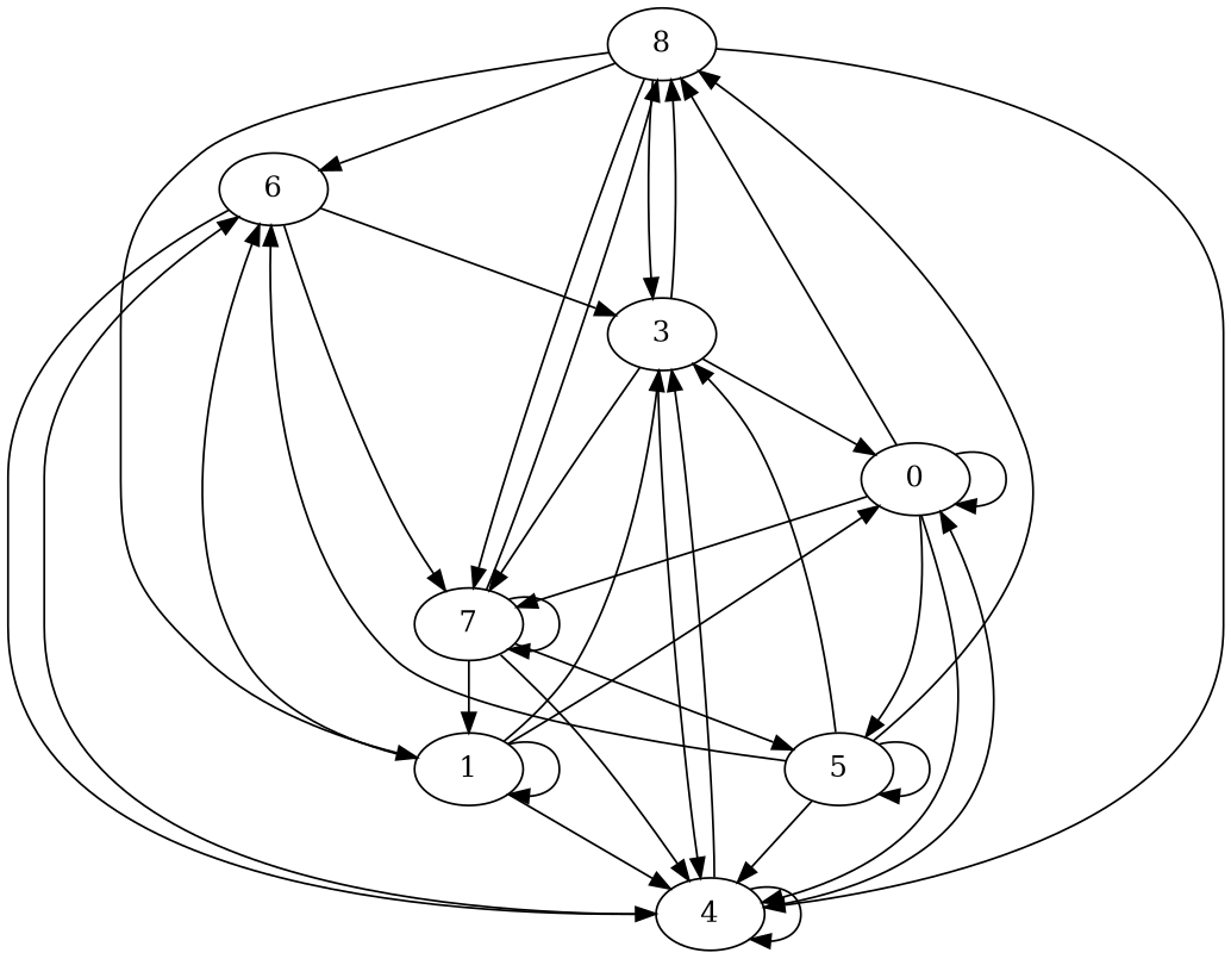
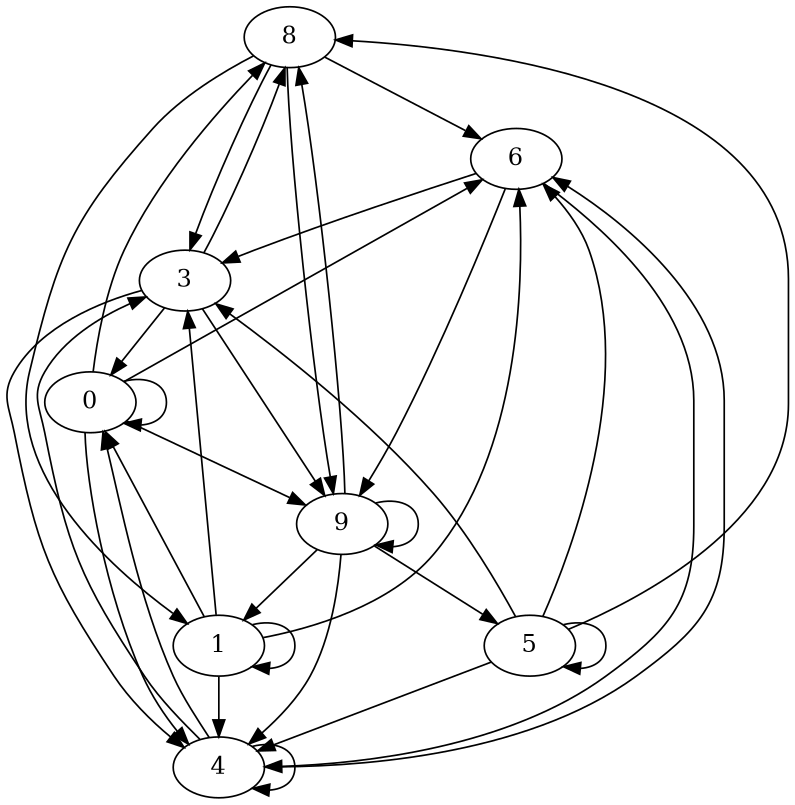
  digraph {
    fontname="DejaVu Serif"
    node [fontname="DejaVu Serif"]
    edge [fontname="DejaVu Serif"]
    8
    6
    3
    4
-   7
+   7 [label=9]
    1
    n7 [label=0]
    5
    8 -> 6
    8 -> 3
-   8 -> 4
    8 -> 7
    8 -> 1
    6 -> 3
    6 -> 4
    6 -> 7
    3 -> 8
    3 -> 4
    3 -> 7
    3 -> n7
    4 -> 6
    4 -> 3
    4 -> 4
    4 -> n7
    7 -> 8
    7 -> 4
    7 -> 7
    7 -> 1
    7 -> 5
    1 -> 6
    1 -> 3
    1 -> 4
    1 -> 1
    1 -> n7
    n7 -> 8
    n7 -> 4
    n7 -> 7
    n7 -> n7
-   n7 -> 5
+   n7 -> 6
    5 -> 8
    5 -> 6
    5 -> 3
    5 -> 4
    5 -> 5
  }
